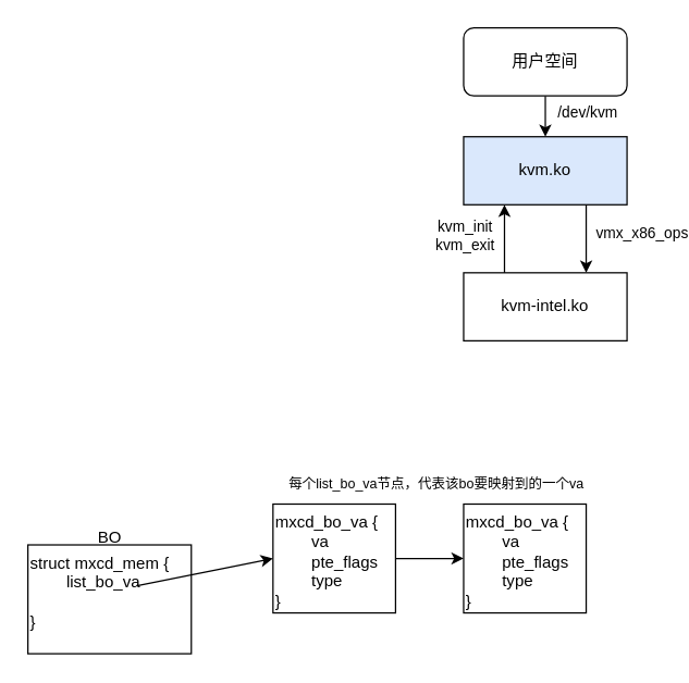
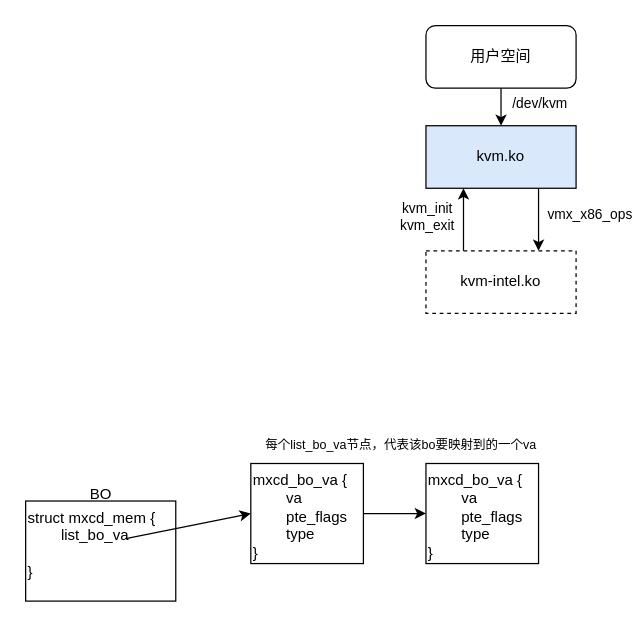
  <mxCell id="0" />
  <mxCell id="1" parent="0" />
  <mxCell id="2" style="edgeStyle=orthogonalEdgeStyle;rounded=0;orthogonalLoop=1;jettySize=auto;html=1;exitX=0.5;exitY=1;exitDx=0;exitDy=0;entryX=0.5;entryY=0;entryDx=0;entryDy=0;" edge="1" parent="1" source="4" target="7"><mxGeometry relative="1" as="geometry" /></mxCell>
  <mxCell id="3" value="/dev/kvm" style="edgeLabel;html=1;align=center;verticalAlign=middle;resizable=0;points=[];" vertex="1" connectable="0" parent="2"><mxGeometry x="-0.253" y="1" relative="1" as="geometry"><mxPoint x="29" as="offset" /></mxGeometry></mxCell>
  <mxCell id="4" value="用户空间" style="whiteSpace=wrap;html=1;rounded=1;" vertex="1" parent="1"><mxGeometry x="340" y="20" width="120" height="50" as="geometry" /></mxCell>
  <mxCell id="5" style="edgeStyle=orthogonalEdgeStyle;rounded=0;orthogonalLoop=1;jettySize=auto;html=1;exitX=0.75;exitY=1;exitDx=0;exitDy=0;entryX=0.75;entryY=0;entryDx=0;entryDy=0;" edge="1" parent="1" source="7" target="8"><mxGeometry relative="1" as="geometry" /></mxCell>
  <mxCell id="6" value="vmx_x86_ops" style="edgeLabel;html=1;align=center;verticalAlign=middle;resizable=0;points=[];" vertex="1" connectable="0" parent="5"><mxGeometry x="-0.216" y="2" relative="1" as="geometry"><mxPoint x="38" as="offset" /></mxGeometry></mxCell>
  <mxCell id="7" value="kvm.ko" style="rounded=0;whiteSpace=wrap;html=1;fillColor=#dae8fc;" vertex="1" parent="1"><mxGeometry x="340" y="100" width="120" height="50" as="geometry" /></mxCell>
- <mxCell id="8" value="kvm-intel.ko" style="rounded=0;whiteSpace=wrap;html=1;" vertex="1" parent="1"><mxGeometry x="340" y="200" width="120" height="50" as="geometry" /></mxCell>
+ <mxCell id="8" value="kvm-intel.ko" style="rounded=0;whiteSpace=wrap;html=1;dashed=1;" vertex="1" parent="1"><mxGeometry x="340" y="200" width="120" height="50" as="geometry" /></mxCell>
  <mxCell id="9" value="" style="endArrow=classic;html=1;rounded=0;exitX=0.25;exitY=0;exitDx=0;exitDy=0;entryX=0.25;entryY=1;entryDx=0;entryDy=0;" edge="1" parent="1" source="8" target="7"><mxGeometry width="50" height="50" relative="1" as="geometry"><mxPoint x="370" y="170" as="sourcePoint" /><mxPoint x="420" y="120" as="targetPoint" /></mxGeometry></mxCell>
  <mxCell id="10" value="kvm_init&lt;div&gt;kvm_exit&lt;/div&gt;" style="edgeLabel;html=1;align=center;verticalAlign=middle;resizable=0;points=[];" vertex="1" connectable="0" parent="9"><mxGeometry x="0.104" y="1" relative="1" as="geometry"><mxPoint x="-29" as="offset" /></mxGeometry></mxCell>
  <mxCell id="11" value="&lt;div&gt;struct mxcd_mem {&lt;/div&gt;&lt;div&gt;&lt;span style=&quot;white-space: pre;&quot;&gt;&#09;&lt;/span&gt;list_bo_va&lt;br&gt;&lt;/div&gt;&lt;div&gt;&lt;br&gt;&lt;/div&gt;&lt;div&gt;}&lt;/div&gt;" style="rounded=0;whiteSpace=wrap;html=1;align=left;verticalAlign=top;" vertex="1" parent="1"><mxGeometry x="20" y="400" width="120" height="80" as="geometry" /></mxCell>
  <mxCell id="12" value="BO" style="text;html=1;align=center;verticalAlign=middle;resizable=0;points=[];autosize=1;strokeColor=none;fillColor=none;" vertex="1" parent="1"><mxGeometry x="60" y="380" width="40" height="30" as="geometry" /></mxCell>
  <mxCell id="13" style="edgeStyle=orthogonalEdgeStyle;rounded=0;orthogonalLoop=1;jettySize=auto;html=1;entryX=0;entryY=0.5;entryDx=0;entryDy=0;" edge="1" parent="1" source="14" target="15"><mxGeometry relative="1" as="geometry" /></mxCell>
  <mxCell id="14" value="mxcd_bo_va {&lt;div&gt;&lt;span style=&quot;white-space: pre;&quot;&gt;&#09;&lt;/span&gt;va&lt;br&gt;&lt;/div&gt;&lt;div&gt;&lt;span style=&quot;white-space: pre;&quot;&gt;&#09;&lt;/span&gt;pte_flags&lt;/div&gt;&lt;div&gt;&lt;span style=&quot;white-space: pre;&quot;&gt;&#09;&lt;/span&gt;type&lt;/div&gt;&lt;div&gt;}&lt;/div&gt;" style="rounded=0;whiteSpace=wrap;html=1;align=left;verticalAlign=top;" vertex="1" parent="1"><mxGeometry x="200" y="370" width="90" height="80" as="geometry" /></mxCell>
  <mxCell id="15" value="mxcd_bo_va {&lt;div&gt;&lt;span style=&quot;white-space: pre;&quot;&gt;&#09;&lt;/span&gt;va&lt;br&gt;&lt;/div&gt;&lt;div&gt;&lt;span style=&quot;white-space: pre;&quot;&gt;&#09;&lt;/span&gt;pte_flags&lt;/div&gt;&lt;div&gt;&lt;span style=&quot;white-space: pre;&quot;&gt;&#09;&lt;/span&gt;type&lt;br&gt;&lt;/div&gt;&lt;div&gt;}&lt;/div&gt;" style="rounded=0;whiteSpace=wrap;html=1;align=left;verticalAlign=top;" vertex="1" parent="1"><mxGeometry x="340" y="370" width="90" height="80" as="geometry" /></mxCell>
  <mxCell id="16" value="" style="endArrow=classic;html=1;rounded=0;entryX=0;entryY=0.5;entryDx=0;entryDy=0;exitX=0.667;exitY=0.375;exitDx=0;exitDy=0;exitPerimeter=0;" edge="1" parent="1" source="11" target="14"><mxGeometry width="50" height="50" relative="1" as="geometry"><mxPoint x="170" y="280" as="sourcePoint" /><mxPoint x="170" y="430" as="targetPoint" /></mxGeometry></mxCell>
  <mxCell id="17" value="每个list_bo_va节点，代表该bo要映射到的一个va" style="text;html=1;align=left;verticalAlign=middle;whiteSpace=wrap;rounded=0;fontSize=10;" vertex="1" parent="1"><mxGeometry x="210" y="340" width="220" height="30" as="geometry" /></mxCell>
